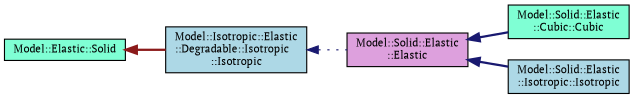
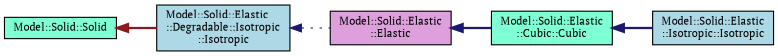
  digraph {
    fontname="PT Serif"
    rankdir=LR
    node [color=black fillcolor=aquamarine fontname="PT Serif" fontsize=10 shape=record style=filled]
    edge [color=midnightblue dir=back fontname="PT Serif" fontsize=10 labelfontname=Helvetica labelfontsize=10 style=bold]
-   n1 [height=0.2 label="Model::Elastic::Solid" width=0.4]
-   n2 [fillcolor=lightblue height=0.2 label="Model::Isotropic::Elastic\l::Degradable::Isotropic\l::Isotropic" width=0.4]
+   n1 [height=0.2 label="Model::Solid::Solid" width=0.4]
+   n2 [fillcolor=lightblue height=0.2 label="Model::Solid::Elastic\l::Degradable::Isotropic\l::Isotropic" width=0.4]
    n3 [fillcolor=plum height=0.2 label="Model::Solid::Elastic\l::Elastic" width=0.4]
    n4 [height=0.2 label="Model::Solid::Elastic\l::Cubic::Cubic" width=0.4]
    n5 [fillcolor=lightblue height=0.2 label="Model::Solid::Elastic\l::Isotropic::Isotropic" width=0.4]
    n1 -> n2 [color=firebrick4]
    n2 -> n3 [style=dotted]
    n3 -> n4
-   n3 -> n5
+   n4 -> n5
  }
